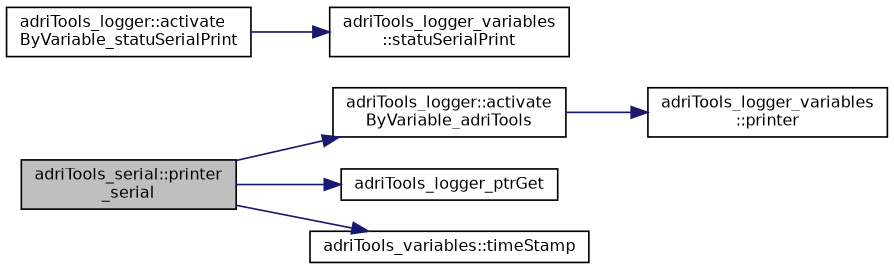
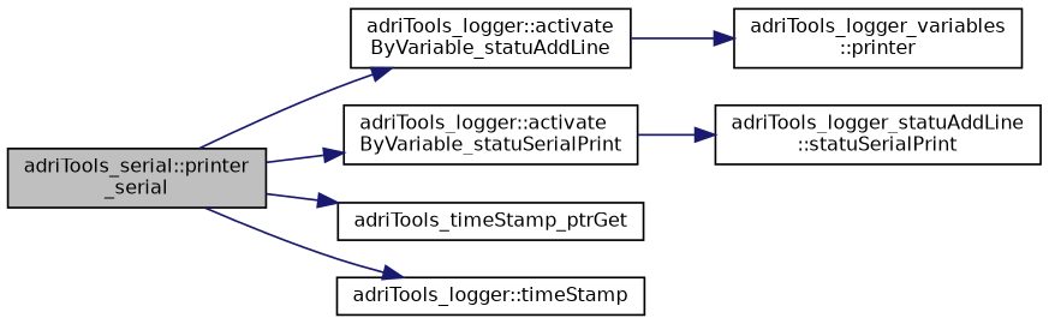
  digraph {
    rankdir=LR
    node [color=black fillcolor=white fontname=Helvetica fontsize=10 shape=record style=filled]
    edge [color=midnightblue fontname=Helvetica fontsize=10 labelfontname=Helvetica labelfontsize=10 style=solid]
    n1 [fillcolor=grey75 fontcolor=black height=0.2 label="adriTools_serial::printer\l_serial" width=0.4]
-   n2 [height=0.2 label="adriTools_logger::activate\lByVariable_adriTools" width=0.4]
+   n2 [height=0.2 label="adriTools_logger::activate\lByVariable_statuAddLine" width=0.4]
    n3 [height=0.2 label="adriTools_logger::activate\lByVariable_statuSerialPrint" width=0.4]
-   n4 [height=0.2 label=adriTools_logger_ptrGet width=0.4]
-   n5 [height=0.2 label="adriTools_variables::timeStamp" width=0.4]
+   n4 [height=0.2 label=adriTools_timeStamp_ptrGet width=0.4]
+   n5 [height=0.2 label="adriTools_logger::timeStamp" width=0.4]
    n6 [height=0.2 label="adriTools_logger_variables\l::printer" width=0.4]
-   n7 [height=0.2 label="adriTools_logger_variables\l::statuSerialPrint" width=0.4]
+   n7 [height=0.2 label="adriTools_logger_statuAddLine\l::statuSerialPrint" width=0.4]
    n1 -> n2
+   n1 -> n3
    n1 -> n4
    n1 -> n5
    n2 -> n6
    n3 -> n7
  }
